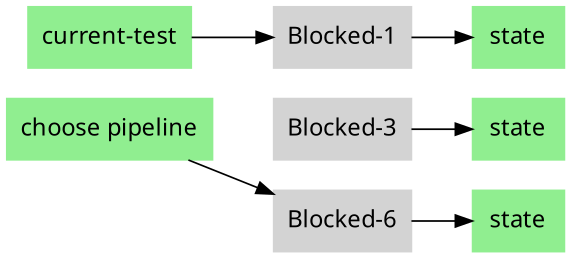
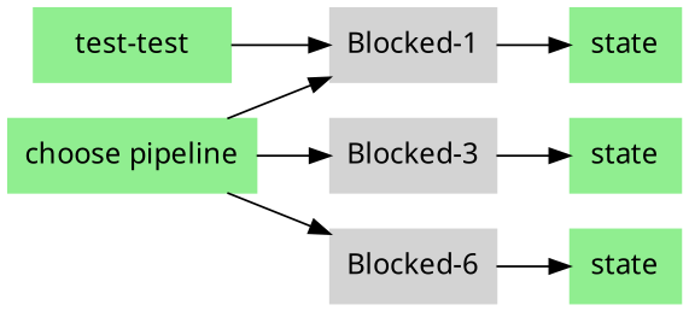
  digraph {
    fontname="ui-system,sans-serif"
    rankdir=LR
    node [color="#90ee90" fillcolor="#90ee90" fontname="ui-system,sans-serif" shape=box style=filled]
    edge [fontname="ui-system,sans-serif"]
-   n1 [label="current-test"]
+   n1 [label="test-test"]
    n2 [color="#d3d3d3" fillcolor="#d3d3d3" label="Blocked-1"]
    n3 [label="choose pipeline"]
    n4 [color="#d3d3d3" fillcolor="#d3d3d3" label="Blocked-3"]
    n5 [color="#d3d3d3" fillcolor="#d3d3d3" label="Blocked-6"]
    n6 [label=state]
    n7 [label=state]
    n8 [label=state]
    n1 -> n2
    n2 -> n8
+   n3 -> n2
+   n3 -> n4
    n3 -> n5
    n4 -> n6
    n5 -> n7
  }
